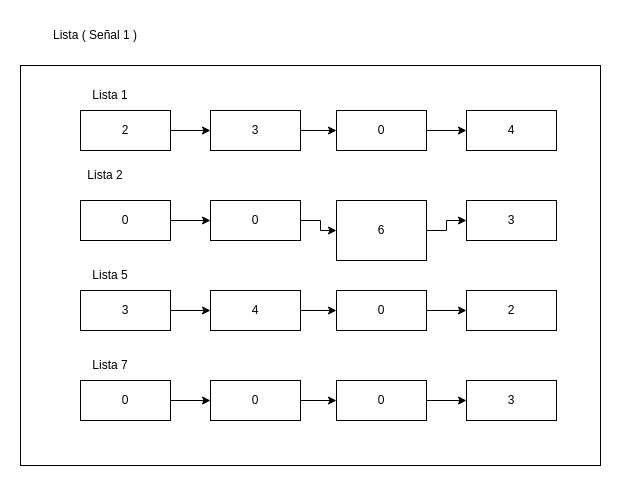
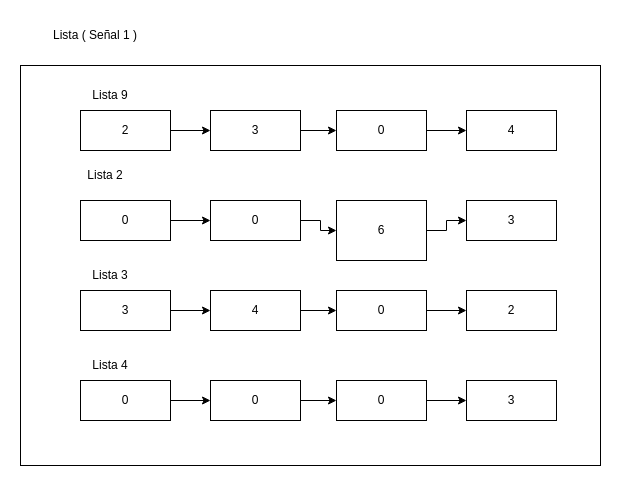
  <mxCell id="0" />
  <mxCell id="1" parent="0" />
  <mxCell id="2" value="" style="rounded=0;whiteSpace=wrap;html=1;" vertex="1" parent="1"><mxGeometry x="20" y="65" width="580" height="400" as="geometry" /></mxCell>
  <mxCell id="3" style="edgeStyle=orthogonalEdgeStyle;rounded=0;orthogonalLoop=1;jettySize=auto;html=1;exitX=1;exitY=0.5;exitDx=0;exitDy=0;entryX=0;entryY=0.5;entryDx=0;entryDy=0;" edge="1" parent="1" source="4" target="6"><mxGeometry relative="1" as="geometry"><mxPoint x="206" y="130" as="targetPoint" /></mxGeometry></mxCell>
  <mxCell id="4" value="2" style="rounded=0;whiteSpace=wrap;html=1;" vertex="1" parent="1"><mxGeometry x="80" y="110" width="90" height="40" as="geometry" /></mxCell>
  <mxCell id="5" style="edgeStyle=orthogonalEdgeStyle;rounded=0;orthogonalLoop=1;jettySize=auto;html=1;entryX=0;entryY=0.5;entryDx=0;entryDy=0;" edge="1" parent="1" source="6" target="8"><mxGeometry relative="1" as="geometry" /></mxCell>
  <mxCell id="6" value="3" style="rounded=0;whiteSpace=wrap;html=1;" vertex="1" parent="1"><mxGeometry x="210" y="110" width="90" height="40" as="geometry" /></mxCell>
  <mxCell id="7" style="edgeStyle=orthogonalEdgeStyle;rounded=0;orthogonalLoop=1;jettySize=auto;html=1;entryX=0;entryY=0.5;entryDx=0;entryDy=0;" edge="1" parent="1" source="8" target="9"><mxGeometry relative="1" as="geometry" /></mxCell>
  <mxCell id="8" value="0" style="rounded=0;whiteSpace=wrap;html=1;" vertex="1" parent="1"><mxGeometry x="336" y="110" width="90" height="40" as="geometry" /></mxCell>
  <mxCell id="9" value="4" style="rounded=0;whiteSpace=wrap;html=1;" vertex="1" parent="1"><mxGeometry x="466" y="110" width="90" height="40" as="geometry" /></mxCell>
  <mxCell id="10" style="edgeStyle=orthogonalEdgeStyle;rounded=0;orthogonalLoop=1;jettySize=auto;html=1;exitX=1;exitY=0.5;exitDx=0;exitDy=0;entryX=0;entryY=0.5;entryDx=0;entryDy=0;entryPerimeter=0;" edge="1" parent="1" source="11" target="13"><mxGeometry relative="1" as="geometry"><mxPoint x="206" y="220" as="targetPoint" /></mxGeometry></mxCell>
  <mxCell id="11" value="0" style="rounded=0;whiteSpace=wrap;html=1;" vertex="1" parent="1"><mxGeometry x="80" y="200" width="90" height="40" as="geometry" /></mxCell>
  <mxCell id="12" style="edgeStyle=orthogonalEdgeStyle;rounded=0;orthogonalLoop=1;jettySize=auto;html=1;entryX=0;entryY=0.5;entryDx=0;entryDy=0;" edge="1" parent="1" source="13" target="15"><mxGeometry relative="1" as="geometry" /></mxCell>
  <mxCell id="13" value="0" style="rounded=0;whiteSpace=wrap;html=1;" vertex="1" parent="1"><mxGeometry x="210" y="200" width="90" height="40" as="geometry" /></mxCell>
  <mxCell id="14" style="edgeStyle=orthogonalEdgeStyle;rounded=0;orthogonalLoop=1;jettySize=auto;html=1;entryX=0;entryY=0.5;entryDx=0;entryDy=0;" edge="1" parent="1" source="15" target="16"><mxGeometry relative="1" as="geometry" /></mxCell>
  <mxCell id="15" value="6" style="rounded=0;whiteSpace=wrap;html=1;" vertex="1" parent="1"><mxGeometry x="336" y="200" width="90" height="60" as="geometry" /></mxCell>
  <mxCell id="16" value="3" style="rounded=0;whiteSpace=wrap;html=1;" vertex="1" parent="1"><mxGeometry x="466" y="200" width="90" height="40" as="geometry" /></mxCell>
  <mxCell id="17" style="edgeStyle=orthogonalEdgeStyle;rounded=0;orthogonalLoop=1;jettySize=auto;html=1;exitX=1;exitY=0.5;exitDx=0;exitDy=0;entryX=0;entryY=0.5;entryDx=0;entryDy=0;" edge="1" parent="1" source="18" target="20"><mxGeometry relative="1" as="geometry"><mxPoint x="206" y="310" as="targetPoint" /></mxGeometry></mxCell>
  <mxCell id="18" value="3" style="rounded=0;whiteSpace=wrap;html=1;" vertex="1" parent="1"><mxGeometry x="80" y="290" width="90" height="40" as="geometry" /></mxCell>
  <mxCell id="19" style="edgeStyle=orthogonalEdgeStyle;rounded=0;orthogonalLoop=1;jettySize=auto;html=1;entryX=0;entryY=0.5;entryDx=0;entryDy=0;" edge="1" parent="1" source="20" target="22"><mxGeometry relative="1" as="geometry" /></mxCell>
  <mxCell id="20" value="4" style="rounded=0;whiteSpace=wrap;html=1;" vertex="1" parent="1"><mxGeometry x="210" y="290" width="90" height="40" as="geometry" /></mxCell>
  <mxCell id="21" style="edgeStyle=orthogonalEdgeStyle;rounded=0;orthogonalLoop=1;jettySize=auto;html=1;entryX=0;entryY=0.5;entryDx=0;entryDy=0;" edge="1" parent="1" source="22" target="23"><mxGeometry relative="1" as="geometry" /></mxCell>
  <mxCell id="22" value="0" style="rounded=0;whiteSpace=wrap;html=1;" vertex="1" parent="1"><mxGeometry x="336" y="290" width="90" height="40" as="geometry" /></mxCell>
  <mxCell id="23" value="2" style="rounded=0;whiteSpace=wrap;html=1;" vertex="1" parent="1"><mxGeometry x="466" y="290" width="90" height="40" as="geometry" /></mxCell>
  <mxCell id="24" style="edgeStyle=orthogonalEdgeStyle;rounded=0;orthogonalLoop=1;jettySize=auto;html=1;exitX=1;exitY=0.5;exitDx=0;exitDy=0;entryX=0;entryY=0.5;entryDx=0;entryDy=0;" edge="1" parent="1" source="25" target="27"><mxGeometry relative="1" as="geometry"><mxPoint x="206" y="400" as="targetPoint" /></mxGeometry></mxCell>
  <mxCell id="25" value="0" style="rounded=0;whiteSpace=wrap;html=1;" vertex="1" parent="1"><mxGeometry x="80" y="380" width="90" height="40" as="geometry" /></mxCell>
  <mxCell id="26" style="edgeStyle=orthogonalEdgeStyle;rounded=0;orthogonalLoop=1;jettySize=auto;html=1;entryX=0;entryY=0.5;entryDx=0;entryDy=0;" edge="1" parent="1" source="27" target="29"><mxGeometry relative="1" as="geometry" /></mxCell>
  <mxCell id="27" value="0" style="rounded=0;whiteSpace=wrap;html=1;" vertex="1" parent="1"><mxGeometry x="210" y="380" width="90" height="40" as="geometry" /></mxCell>
  <mxCell id="28" style="edgeStyle=orthogonalEdgeStyle;rounded=0;orthogonalLoop=1;jettySize=auto;html=1;entryX=0;entryY=0.5;entryDx=0;entryDy=0;" edge="1" parent="1" source="29" target="30"><mxGeometry relative="1" as="geometry" /></mxCell>
  <mxCell id="29" value="0" style="rounded=0;whiteSpace=wrap;html=1;" vertex="1" parent="1"><mxGeometry x="336" y="380" width="90" height="40" as="geometry" /></mxCell>
  <mxCell id="30" value="3" style="rounded=0;whiteSpace=wrap;html=1;" vertex="1" parent="1"><mxGeometry x="466" y="380" width="90" height="40" as="geometry" /></mxCell>
- <mxCell id="31" value="Lista 1" style="text;strokeColor=none;align=center;fillColor=none;html=1;verticalAlign=middle;whiteSpace=wrap;rounded=0;" vertex="1" parent="1"><mxGeometry x="80" y="80" width="60" height="30" as="geometry" /></mxCell>
+ <mxCell id="31" value="Lista 9" style="text;strokeColor=none;align=center;fillColor=none;html=1;verticalAlign=middle;whiteSpace=wrap;rounded=0;" vertex="1" parent="1"><mxGeometry x="80" y="80" width="60" height="30" as="geometry" /></mxCell>
  <mxCell id="32" value="Lista 2" style="text;strokeColor=none;align=center;fillColor=none;html=1;verticalAlign=middle;whiteSpace=wrap;rounded=0;" vertex="1" parent="1"><mxGeometry x="75" y="160" width="60" height="30" as="geometry" /></mxCell>
- <mxCell id="33" value="Lista 5" style="text;strokeColor=none;align=center;fillColor=none;html=1;verticalAlign=middle;whiteSpace=wrap;rounded=0;" vertex="1" parent="1"><mxGeometry x="80" y="260" width="60" height="30" as="geometry" /></mxCell>
- <mxCell id="34" value="Lista 7" style="text;strokeColor=none;align=center;fillColor=none;html=1;verticalAlign=middle;whiteSpace=wrap;rounded=0;" vertex="1" parent="1"><mxGeometry x="80" y="350" width="60" height="30" as="geometry" /></mxCell>
+ <mxCell id="33" value="Lista 3" style="text;strokeColor=none;align=center;fillColor=none;html=1;verticalAlign=middle;whiteSpace=wrap;rounded=0;" vertex="1" parent="1"><mxGeometry x="80" y="260" width="60" height="30" as="geometry" /></mxCell>
+ <mxCell id="34" value="Lista 4" style="text;strokeColor=none;align=center;fillColor=none;html=1;verticalAlign=middle;whiteSpace=wrap;rounded=0;" vertex="1" parent="1"><mxGeometry x="80" y="350" width="60" height="30" as="geometry" /></mxCell>
  <mxCell id="35" value="Lista ( Señal 1 )" style="text;strokeColor=none;align=center;fillColor=none;html=1;verticalAlign=middle;whiteSpace=wrap;rounded=0;" vertex="1" parent="1"><mxGeometry x="40" y="20" width="110" height="30" as="geometry" /></mxCell>
